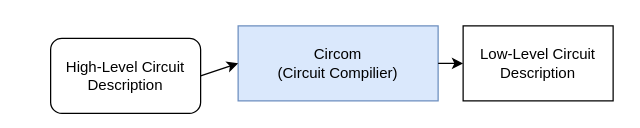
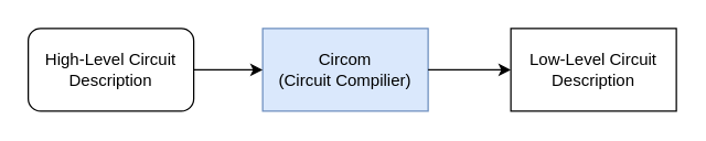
  <mxCell id="0" />
  <mxCell id="1" parent="0" />
- <mxCell id="2" value="High-Level Circuit Description" style="rounded=1;whiteSpace=wrap;html=1;" vertex="1" parent="1"><mxGeometry x="40" y="30" width="120" height="60" as="geometry" /></mxCell>
- <mxCell id="3" value="Circom&lt;div&gt;(Circuit Compilier)&lt;/div&gt;" style="rounded=0;whiteSpace=wrap;html=1;fillColor=#dae8fc;strokeColor=#6c8ebf;" vertex="1" parent="1"><mxGeometry x="190" y="20" width="160" height="60" as="geometry" /></mxCell>
+ <mxCell id="2" value="High-Level Circuit Description" style="rounded=1;whiteSpace=wrap;html=1;" vertex="1" parent="1"><mxGeometry x="20" y="20" width="120" height="60" as="geometry" /></mxCell>
+ <mxCell id="3" value="Circom&lt;div&gt;(Circuit Compilier)&lt;/div&gt;" style="rounded=0;whiteSpace=wrap;html=1;fillColor=#dae8fc;strokeColor=#6c8ebf;" vertex="1" parent="1"><mxGeometry x="190" y="20" width="120" height="60" as="geometry" /></mxCell>
  <mxCell id="4" value="" style="endArrow=classic;html=1;rounded=0;exitX=1;exitY=0.5;exitDx=0;exitDy=0;entryX=0;entryY=0.5;entryDx=0;entryDy=0;" edge="1" parent="1" source="2" target="3"><mxGeometry width="50" height="50" relative="1" as="geometry"><mxPoint x="260" y="120" as="sourcePoint" /><mxPoint x="310" y="70" as="targetPoint" /></mxGeometry></mxCell>
  <mxCell id="5" value="Low-Level Circuit&lt;div&gt;Description&lt;/div&gt;" style="whiteSpace=wrap;html=1;rounded=0;" vertex="1" parent="1"><mxGeometry x="370" y="20" width="120" height="60" as="geometry" /></mxCell>
  <mxCell id="6" value="" style="endArrow=classic;html=1;rounded=0;exitX=1;exitY=0.5;exitDx=0;exitDy=0;entryX=0;entryY=0.5;entryDx=0;entryDy=0;" edge="1" parent="1" source="3" target="5"><mxGeometry width="50" height="50" relative="1" as="geometry"><mxPoint x="334" y="120" as="sourcePoint" /><mxPoint x="404" y="120" as="targetPoint" /></mxGeometry></mxCell>
